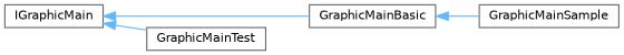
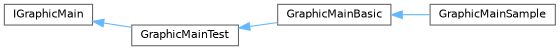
  digraph {
    rankdir=LR
    node [color=grey40 fillcolor=white fontname=Helvetica fontsize=10 shape=box style=filled]
    edge [color=steelblue1 dir=back fontname=Helvetica fontsize=10 labelfontname=Helvetica labelfontsize=10 style=solid]
    n1 [height=0.2 label=IGraphicMain width=0.4]
    n2 [height=0.2 label=GraphicMainBasic width=0.4]
    n3 [height=0.2 label=GraphicMainTest width=0.4]
    n4 [height=0.2 label=GraphicMainSample width=0.4]
-   n1 -> n2
+   n3 -> n2
    n1 -> n3
    n2 -> n4
  }
